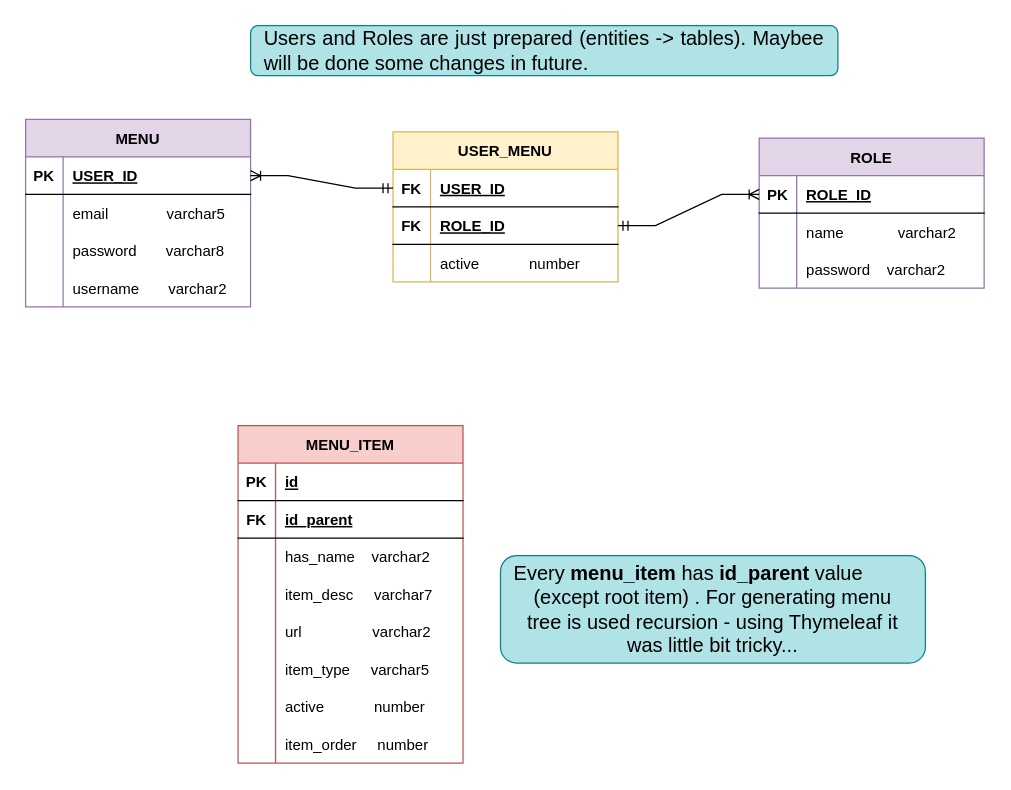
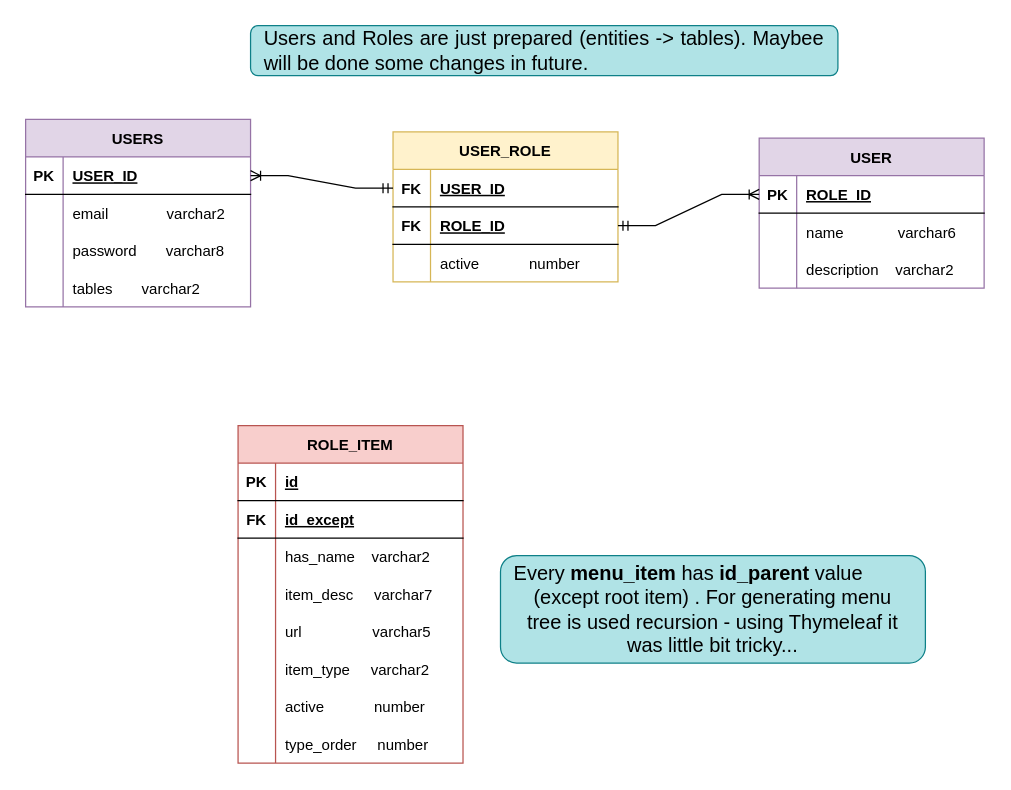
  <mxCell id="0" />
  <mxCell id="1" parent="0" />
- <mxCell id="2" value="MENU_ITEM" style="shape=table;startSize=30;container=1;collapsible=1;childLayout=tableLayout;fixedRows=1;rowLines=0;fontStyle=1;align=center;resizeLast=1;fillColor=#f8cecc;strokeColor=#b85450;" vertex="1" parent="1"><mxGeometry x="190" y="340" width="180" height="270" as="geometry" /></mxCell>
+ <mxCell id="2" value="ROLE_ITEM" style="shape=table;startSize=30;container=1;collapsible=1;childLayout=tableLayout;fixedRows=1;rowLines=0;fontStyle=1;align=center;resizeLast=1;fillColor=#f8cecc;strokeColor=#b85450;" vertex="1" parent="1"><mxGeometry x="190" y="340" width="180" height="270" as="geometry" /></mxCell>
  <mxCell id="3" value="" style="shape=tableRow;horizontal=0;startSize=0;swimlaneHead=0;swimlaneBody=0;fillColor=none;collapsible=0;dropTarget=0;points=[[0,0.5],[1,0.5]];portConstraint=eastwest;top=0;left=0;right=0;bottom=1;" vertex="1" parent="2"><mxGeometry y="30" width="180" height="30" as="geometry" /></mxCell>
  <mxCell id="4" value="PK" style="shape=partialRectangle;connectable=0;fillColor=none;top=0;left=0;bottom=0;right=0;fontStyle=1;overflow=hidden;" vertex="1" parent="3"><mxGeometry width="30" height="30" as="geometry"><mxRectangle width="30" height="30" as="alternateBounds" /></mxGeometry></mxCell>
  <mxCell id="5" value="id" style="shape=partialRectangle;connectable=0;fillColor=none;top=0;left=0;bottom=0;right=0;align=left;spacingLeft=6;fontStyle=5;overflow=hidden;" vertex="1" parent="3"><mxGeometry x="30" width="150" height="30" as="geometry"><mxRectangle width="150" height="30" as="alternateBounds" /></mxGeometry></mxCell>
  <mxCell id="6" style="shape=tableRow;horizontal=0;startSize=0;swimlaneHead=0;swimlaneBody=0;fillColor=none;collapsible=0;dropTarget=0;points=[[0,0.5],[1,0.5]];portConstraint=eastwest;top=0;left=0;right=0;bottom=1;" vertex="1" parent="2"><mxGeometry y="60" width="180" height="30" as="geometry" /></mxCell>
  <mxCell id="7" value="FK" style="shape=partialRectangle;connectable=0;fillColor=none;top=0;left=0;bottom=0;right=0;fontStyle=1;overflow=hidden;" vertex="1" parent="6"><mxGeometry width="30" height="30" as="geometry"><mxRectangle width="30" height="30" as="alternateBounds" /></mxGeometry></mxCell>
- <mxCell id="8" value="id_parent" style="shape=partialRectangle;connectable=0;fillColor=none;top=0;left=0;bottom=0;right=0;align=left;spacingLeft=6;fontStyle=5;overflow=hidden;" vertex="1" parent="6"><mxGeometry x="30" width="150" height="30" as="geometry"><mxRectangle width="150" height="30" as="alternateBounds" /></mxGeometry></mxCell>
+ <mxCell id="8" value="id_except" style="shape=partialRectangle;connectable=0;fillColor=none;top=0;left=0;bottom=0;right=0;align=left;spacingLeft=6;fontStyle=5;overflow=hidden;" vertex="1" parent="6"><mxGeometry x="30" width="150" height="30" as="geometry"><mxRectangle width="150" height="30" as="alternateBounds" /></mxGeometry></mxCell>
  <mxCell id="9" value="" style="shape=tableRow;horizontal=0;startSize=0;swimlaneHead=0;swimlaneBody=0;fillColor=none;collapsible=0;dropTarget=0;points=[[0,0.5],[1,0.5]];portConstraint=eastwest;top=0;left=0;right=0;bottom=0;" vertex="1" parent="2"><mxGeometry y="90" width="180" height="30" as="geometry" /></mxCell>
  <mxCell id="10" value="" style="shape=partialRectangle;connectable=0;fillColor=none;top=0;left=0;bottom=0;right=0;editable=1;overflow=hidden;" vertex="1" parent="9"><mxGeometry width="30" height="30" as="geometry"><mxRectangle width="30" height="30" as="alternateBounds" /></mxGeometry></mxCell>
  <mxCell id="11" value="has_name    varchar2" style="shape=partialRectangle;connectable=0;fillColor=none;top=0;left=0;bottom=0;right=0;align=left;spacingLeft=6;overflow=hidden;" vertex="1" parent="9"><mxGeometry x="30" width="150" height="30" as="geometry"><mxRectangle width="150" height="30" as="alternateBounds" /></mxGeometry></mxCell>
  <mxCell id="12" value="" style="shape=tableRow;horizontal=0;startSize=0;swimlaneHead=0;swimlaneBody=0;fillColor=none;collapsible=0;dropTarget=0;points=[[0,0.5],[1,0.5]];portConstraint=eastwest;top=0;left=0;right=0;bottom=0;" vertex="1" parent="2"><mxGeometry y="120" width="180" height="30" as="geometry" /></mxCell>
  <mxCell id="13" value="" style="shape=partialRectangle;connectable=0;fillColor=none;top=0;left=0;bottom=0;right=0;editable=1;overflow=hidden;" vertex="1" parent="12"><mxGeometry width="30" height="30" as="geometry"><mxRectangle width="30" height="30" as="alternateBounds" /></mxGeometry></mxCell>
  <mxCell id="14" value="item_desc     varchar7" style="shape=partialRectangle;connectable=0;fillColor=none;top=0;left=0;bottom=0;right=0;align=left;spacingLeft=6;overflow=hidden;" vertex="1" parent="12"><mxGeometry x="30" width="150" height="30" as="geometry"><mxRectangle width="150" height="30" as="alternateBounds" /></mxGeometry></mxCell>
  <mxCell id="15" value="" style="shape=tableRow;horizontal=0;startSize=0;swimlaneHead=0;swimlaneBody=0;fillColor=none;collapsible=0;dropTarget=0;points=[[0,0.5],[1,0.5]];portConstraint=eastwest;top=0;left=0;right=0;bottom=0;" vertex="1" parent="2"><mxGeometry y="150" width="180" height="30" as="geometry" /></mxCell>
  <mxCell id="16" value="" style="shape=partialRectangle;connectable=0;fillColor=none;top=0;left=0;bottom=0;right=0;editable=1;overflow=hidden;" vertex="1" parent="15"><mxGeometry width="30" height="30" as="geometry"><mxRectangle width="30" height="30" as="alternateBounds" /></mxGeometry></mxCell>
- <mxCell id="17" value="url                 varchar2" style="shape=partialRectangle;connectable=0;fillColor=none;top=0;left=0;bottom=0;right=0;align=left;spacingLeft=6;overflow=hidden;" vertex="1" parent="15"><mxGeometry x="30" width="150" height="30" as="geometry"><mxRectangle width="150" height="30" as="alternateBounds" /></mxGeometry></mxCell>
+ <mxCell id="17" value="url                 varchar5" style="shape=partialRectangle;connectable=0;fillColor=none;top=0;left=0;bottom=0;right=0;align=left;spacingLeft=6;overflow=hidden;" vertex="1" parent="15"><mxGeometry x="30" width="150" height="30" as="geometry"><mxRectangle width="150" height="30" as="alternateBounds" /></mxGeometry></mxCell>
  <mxCell id="18" style="shape=tableRow;horizontal=0;startSize=0;swimlaneHead=0;swimlaneBody=0;fillColor=none;collapsible=0;dropTarget=0;points=[[0,0.5],[1,0.5]];portConstraint=eastwest;top=0;left=0;right=0;bottom=0;" vertex="1" parent="2"><mxGeometry y="180" width="180" height="30" as="geometry" /></mxCell>
  <mxCell id="19" style="shape=partialRectangle;connectable=0;fillColor=none;top=0;left=0;bottom=0;right=0;editable=1;overflow=hidden;" vertex="1" parent="18"><mxGeometry width="30" height="30" as="geometry"><mxRectangle width="30" height="30" as="alternateBounds" /></mxGeometry></mxCell>
- <mxCell id="20" value="item_type     varchar5" style="shape=partialRectangle;connectable=0;fillColor=none;top=0;left=0;bottom=0;right=0;align=left;spacingLeft=6;overflow=hidden;" vertex="1" parent="18"><mxGeometry x="30" width="150" height="30" as="geometry"><mxRectangle width="150" height="30" as="alternateBounds" /></mxGeometry></mxCell>
+ <mxCell id="20" value="item_type     varchar2" style="shape=partialRectangle;connectable=0;fillColor=none;top=0;left=0;bottom=0;right=0;align=left;spacingLeft=6;overflow=hidden;" vertex="1" parent="18"><mxGeometry x="30" width="150" height="30" as="geometry"><mxRectangle width="150" height="30" as="alternateBounds" /></mxGeometry></mxCell>
  <mxCell id="21" style="shape=tableRow;horizontal=0;startSize=0;swimlaneHead=0;swimlaneBody=0;fillColor=none;collapsible=0;dropTarget=0;points=[[0,0.5],[1,0.5]];portConstraint=eastwest;top=0;left=0;right=0;bottom=0;" vertex="1" parent="2"><mxGeometry y="210" width="180" height="30" as="geometry" /></mxCell>
  <mxCell id="22" style="shape=partialRectangle;connectable=0;fillColor=none;top=0;left=0;bottom=0;right=0;editable=1;overflow=hidden;" vertex="1" parent="21"><mxGeometry width="30" height="30" as="geometry"><mxRectangle width="30" height="30" as="alternateBounds" /></mxGeometry></mxCell>
  <mxCell id="23" value="active            number" style="shape=partialRectangle;connectable=0;fillColor=none;top=0;left=0;bottom=0;right=0;align=left;spacingLeft=6;overflow=hidden;" vertex="1" parent="21"><mxGeometry x="30" width="150" height="30" as="geometry"><mxRectangle width="150" height="30" as="alternateBounds" /></mxGeometry></mxCell>
  <mxCell id="24" style="shape=tableRow;horizontal=0;startSize=0;swimlaneHead=0;swimlaneBody=0;fillColor=none;collapsible=0;dropTarget=0;points=[[0,0.5],[1,0.5]];portConstraint=eastwest;top=0;left=0;right=0;bottom=0;" vertex="1" parent="2"><mxGeometry y="240" width="180" height="30" as="geometry" /></mxCell>
  <mxCell id="25" style="shape=partialRectangle;connectable=0;fillColor=none;top=0;left=0;bottom=0;right=0;editable=1;overflow=hidden;" vertex="1" parent="24"><mxGeometry width="30" height="30" as="geometry"><mxRectangle width="30" height="30" as="alternateBounds" /></mxGeometry></mxCell>
- <mxCell id="26" value="item_order     number" style="shape=partialRectangle;connectable=0;fillColor=none;top=0;left=0;bottom=0;right=0;align=left;spacingLeft=6;overflow=hidden;" vertex="1" parent="24"><mxGeometry x="30" width="150" height="30" as="geometry"><mxRectangle width="150" height="30" as="alternateBounds" /></mxGeometry></mxCell>
- <mxCell id="27" value="MENU" style="shape=table;startSize=30;container=1;collapsible=1;childLayout=tableLayout;fixedRows=1;rowLines=0;fontStyle=1;align=center;resizeLast=1;fillColor=#e1d5e7;strokeColor=#9673a6;" vertex="1" parent="1"><mxGeometry x="20" y="95" width="180" height="150" as="geometry" /></mxCell>
+ <mxCell id="26" value="type_order     number" style="shape=partialRectangle;connectable=0;fillColor=none;top=0;left=0;bottom=0;right=0;align=left;spacingLeft=6;overflow=hidden;" vertex="1" parent="24"><mxGeometry x="30" width="150" height="30" as="geometry"><mxRectangle width="150" height="30" as="alternateBounds" /></mxGeometry></mxCell>
+ <mxCell id="27" value="USERS" style="shape=table;startSize=30;container=1;collapsible=1;childLayout=tableLayout;fixedRows=1;rowLines=0;fontStyle=1;align=center;resizeLast=1;fillColor=#e1d5e7;strokeColor=#9673a6;" vertex="1" parent="1"><mxGeometry x="20" y="95" width="180" height="150" as="geometry" /></mxCell>
  <mxCell id="28" value="" style="shape=tableRow;horizontal=0;startSize=0;swimlaneHead=0;swimlaneBody=0;fillColor=none;collapsible=0;dropTarget=0;points=[[0,0.5],[1,0.5]];portConstraint=eastwest;top=0;left=0;right=0;bottom=1;" vertex="1" parent="27"><mxGeometry y="30" width="180" height="30" as="geometry" /></mxCell>
  <mxCell id="29" value="PK" style="shape=partialRectangle;connectable=0;fillColor=none;top=0;left=0;bottom=0;right=0;fontStyle=1;overflow=hidden;" vertex="1" parent="28"><mxGeometry width="30" height="30" as="geometry"><mxRectangle width="30" height="30" as="alternateBounds" /></mxGeometry></mxCell>
  <mxCell id="30" value="USER_ID" style="shape=partialRectangle;connectable=0;fillColor=none;top=0;left=0;bottom=0;right=0;align=left;spacingLeft=6;fontStyle=5;overflow=hidden;" vertex="1" parent="28"><mxGeometry x="30" width="150" height="30" as="geometry"><mxRectangle width="150" height="30" as="alternateBounds" /></mxGeometry></mxCell>
  <mxCell id="31" value="" style="shape=tableRow;horizontal=0;startSize=0;swimlaneHead=0;swimlaneBody=0;fillColor=none;collapsible=0;dropTarget=0;points=[[0,0.5],[1,0.5]];portConstraint=eastwest;top=0;left=0;right=0;bottom=0;" vertex="1" parent="27"><mxGeometry y="60" width="180" height="30" as="geometry" /></mxCell>
  <mxCell id="32" value="" style="shape=partialRectangle;connectable=0;fillColor=none;top=0;left=0;bottom=0;right=0;editable=1;overflow=hidden;" vertex="1" parent="31"><mxGeometry width="30" height="30" as="geometry"><mxRectangle width="30" height="30" as="alternateBounds" /></mxGeometry></mxCell>
- <mxCell id="33" value="email              varchar5" style="shape=partialRectangle;connectable=0;fillColor=none;top=0;left=0;bottom=0;right=0;align=left;spacingLeft=6;overflow=hidden;" vertex="1" parent="31"><mxGeometry x="30" width="150" height="30" as="geometry"><mxRectangle width="150" height="30" as="alternateBounds" /></mxGeometry></mxCell>
+ <mxCell id="33" value="email              varchar2" style="shape=partialRectangle;connectable=0;fillColor=none;top=0;left=0;bottom=0;right=0;align=left;spacingLeft=6;overflow=hidden;" vertex="1" parent="31"><mxGeometry x="30" width="150" height="30" as="geometry"><mxRectangle width="150" height="30" as="alternateBounds" /></mxGeometry></mxCell>
  <mxCell id="34" value="" style="shape=tableRow;horizontal=0;startSize=0;swimlaneHead=0;swimlaneBody=0;fillColor=none;collapsible=0;dropTarget=0;points=[[0,0.5],[1,0.5]];portConstraint=eastwest;top=0;left=0;right=0;bottom=0;" vertex="1" parent="27"><mxGeometry y="90" width="180" height="30" as="geometry" /></mxCell>
  <mxCell id="35" value="" style="shape=partialRectangle;connectable=0;fillColor=none;top=0;left=0;bottom=0;right=0;editable=1;overflow=hidden;" vertex="1" parent="34"><mxGeometry width="30" height="30" as="geometry"><mxRectangle width="30" height="30" as="alternateBounds" /></mxGeometry></mxCell>
  <mxCell id="36" value="password       varchar8" style="shape=partialRectangle;connectable=0;fillColor=none;top=0;left=0;bottom=0;right=0;align=left;spacingLeft=6;overflow=hidden;" vertex="1" parent="34"><mxGeometry x="30" width="150" height="30" as="geometry"><mxRectangle width="150" height="30" as="alternateBounds" /></mxGeometry></mxCell>
  <mxCell id="37" value="" style="shape=tableRow;horizontal=0;startSize=0;swimlaneHead=0;swimlaneBody=0;fillColor=none;collapsible=0;dropTarget=0;points=[[0,0.5],[1,0.5]];portConstraint=eastwest;top=0;left=0;right=0;bottom=0;" vertex="1" parent="27"><mxGeometry y="120" width="180" height="30" as="geometry" /></mxCell>
  <mxCell id="38" value="" style="shape=partialRectangle;connectable=0;fillColor=none;top=0;left=0;bottom=0;right=0;editable=1;overflow=hidden;" vertex="1" parent="37"><mxGeometry width="30" height="30" as="geometry"><mxRectangle width="30" height="30" as="alternateBounds" /></mxGeometry></mxCell>
- <mxCell id="39" value="username       varchar2" style="shape=partialRectangle;connectable=0;fillColor=none;top=0;left=0;bottom=0;right=0;align=left;spacingLeft=6;overflow=hidden;" vertex="1" parent="37"><mxGeometry x="30" width="150" height="30" as="geometry"><mxRectangle width="150" height="30" as="alternateBounds" /></mxGeometry></mxCell>
- <mxCell id="40" value="ROLE" style="shape=table;startSize=30;container=1;collapsible=1;childLayout=tableLayout;fixedRows=1;rowLines=0;fontStyle=1;align=center;resizeLast=1;fillColor=#e1d5e7;strokeColor=#9673a6;" vertex="1" parent="1"><mxGeometry x="607" y="110" width="180" height="120" as="geometry" /></mxCell>
+ <mxCell id="39" value="tables       varchar2" style="shape=partialRectangle;connectable=0;fillColor=none;top=0;left=0;bottom=0;right=0;align=left;spacingLeft=6;overflow=hidden;" vertex="1" parent="37"><mxGeometry x="30" width="150" height="30" as="geometry"><mxRectangle width="150" height="30" as="alternateBounds" /></mxGeometry></mxCell>
+ <mxCell id="40" value="USER" style="shape=table;startSize=30;container=1;collapsible=1;childLayout=tableLayout;fixedRows=1;rowLines=0;fontStyle=1;align=center;resizeLast=1;fillColor=#e1d5e7;strokeColor=#9673a6;" vertex="1" parent="1"><mxGeometry x="607" y="110" width="180" height="120" as="geometry" /></mxCell>
  <mxCell id="41" value="" style="shape=tableRow;horizontal=0;startSize=0;swimlaneHead=0;swimlaneBody=0;fillColor=none;collapsible=0;dropTarget=0;points=[[0,0.5],[1,0.5]];portConstraint=eastwest;top=0;left=0;right=0;bottom=1;" vertex="1" parent="40"><mxGeometry y="30" width="180" height="30" as="geometry" /></mxCell>
  <mxCell id="42" value="PK" style="shape=partialRectangle;connectable=0;fillColor=none;top=0;left=0;bottom=0;right=0;fontStyle=1;overflow=hidden;" vertex="1" parent="41"><mxGeometry width="30" height="30" as="geometry"><mxRectangle width="30" height="30" as="alternateBounds" /></mxGeometry></mxCell>
  <mxCell id="43" value="ROLE_ID" style="shape=partialRectangle;connectable=0;fillColor=none;top=0;left=0;bottom=0;right=0;align=left;spacingLeft=6;fontStyle=5;overflow=hidden;" vertex="1" parent="41"><mxGeometry x="30" width="150" height="30" as="geometry"><mxRectangle width="150" height="30" as="alternateBounds" /></mxGeometry></mxCell>
  <mxCell id="44" value="" style="shape=tableRow;horizontal=0;startSize=0;swimlaneHead=0;swimlaneBody=0;fillColor=none;collapsible=0;dropTarget=0;points=[[0,0.5],[1,0.5]];portConstraint=eastwest;top=0;left=0;right=0;bottom=0;" vertex="1" parent="40"><mxGeometry y="60" width="180" height="30" as="geometry" /></mxCell>
  <mxCell id="45" value="" style="shape=partialRectangle;connectable=0;fillColor=none;top=0;left=0;bottom=0;right=0;editable=1;overflow=hidden;" vertex="1" parent="44"><mxGeometry width="30" height="30" as="geometry"><mxRectangle width="30" height="30" as="alternateBounds" /></mxGeometry></mxCell>
- <mxCell id="46" value="name             varchar2" style="shape=partialRectangle;connectable=0;fillColor=none;top=0;left=0;bottom=0;right=0;align=left;spacingLeft=6;overflow=hidden;" vertex="1" parent="44"><mxGeometry x="30" width="150" height="30" as="geometry"><mxRectangle width="150" height="30" as="alternateBounds" /></mxGeometry></mxCell>
+ <mxCell id="46" value="name             varchar6" style="shape=partialRectangle;connectable=0;fillColor=none;top=0;left=0;bottom=0;right=0;align=left;spacingLeft=6;overflow=hidden;" vertex="1" parent="44"><mxGeometry x="30" width="150" height="30" as="geometry"><mxRectangle width="150" height="30" as="alternateBounds" /></mxGeometry></mxCell>
  <mxCell id="47" value="" style="shape=tableRow;horizontal=0;startSize=0;swimlaneHead=0;swimlaneBody=0;fillColor=none;collapsible=0;dropTarget=0;points=[[0,0.5],[1,0.5]];portConstraint=eastwest;top=0;left=0;right=0;bottom=0;" vertex="1" parent="40"><mxGeometry y="90" width="180" height="30" as="geometry" /></mxCell>
  <mxCell id="48" value="" style="shape=partialRectangle;connectable=0;fillColor=none;top=0;left=0;bottom=0;right=0;editable=1;overflow=hidden;" vertex="1" parent="47"><mxGeometry width="30" height="30" as="geometry"><mxRectangle width="30" height="30" as="alternateBounds" /></mxGeometry></mxCell>
- <mxCell id="49" value="password    varchar2" style="shape=partialRectangle;connectable=0;fillColor=none;top=0;left=0;bottom=0;right=0;align=left;spacingLeft=6;overflow=hidden;" vertex="1" parent="47"><mxGeometry x="30" width="150" height="30" as="geometry"><mxRectangle width="150" height="30" as="alternateBounds" /></mxGeometry></mxCell>
- <mxCell id="50" value="USER_MENU" style="shape=table;startSize=30;container=1;collapsible=1;childLayout=tableLayout;fixedRows=1;rowLines=0;fontStyle=1;align=center;resizeLast=1;fillColor=#fff2cc;strokeColor=#d6b656;" vertex="1" parent="1"><mxGeometry x="314" y="105" width="180" height="120" as="geometry" /></mxCell>
+ <mxCell id="49" value="description    varchar2" style="shape=partialRectangle;connectable=0;fillColor=none;top=0;left=0;bottom=0;right=0;align=left;spacingLeft=6;overflow=hidden;" vertex="1" parent="47"><mxGeometry x="30" width="150" height="30" as="geometry"><mxRectangle width="150" height="30" as="alternateBounds" /></mxGeometry></mxCell>
+ <mxCell id="50" value="USER_ROLE" style="shape=table;startSize=30;container=1;collapsible=1;childLayout=tableLayout;fixedRows=1;rowLines=0;fontStyle=1;align=center;resizeLast=1;fillColor=#fff2cc;strokeColor=#d6b656;" vertex="1" parent="1"><mxGeometry x="314" y="105" width="180" height="120" as="geometry" /></mxCell>
  <mxCell id="51" value="" style="shape=tableRow;horizontal=0;startSize=0;swimlaneHead=0;swimlaneBody=0;fillColor=none;collapsible=0;dropTarget=0;points=[[0,0.5],[1,0.5]];portConstraint=eastwest;top=0;left=0;right=0;bottom=1;" vertex="1" parent="50"><mxGeometry y="30" width="180" height="30" as="geometry" /></mxCell>
  <mxCell id="52" value="FK" style="shape=partialRectangle;connectable=0;fillColor=none;top=0;left=0;bottom=0;right=0;fontStyle=1;overflow=hidden;" vertex="1" parent="51"><mxGeometry width="30" height="30" as="geometry"><mxRectangle width="30" height="30" as="alternateBounds" /></mxGeometry></mxCell>
  <mxCell id="53" value="USER_ID" style="shape=partialRectangle;connectable=0;fillColor=none;top=0;left=0;bottom=0;right=0;align=left;spacingLeft=6;fontStyle=5;overflow=hidden;" vertex="1" parent="51"><mxGeometry x="30" width="150" height="30" as="geometry"><mxRectangle width="150" height="30" as="alternateBounds" /></mxGeometry></mxCell>
  <mxCell id="54" style="shape=tableRow;horizontal=0;startSize=0;swimlaneHead=0;swimlaneBody=0;fillColor=none;collapsible=0;dropTarget=0;points=[[0,0.5],[1,0.5]];portConstraint=eastwest;top=0;left=0;right=0;bottom=1;" vertex="1" parent="50"><mxGeometry y="60" width="180" height="30" as="geometry" /></mxCell>
  <mxCell id="55" value="FK" style="shape=partialRectangle;connectable=0;fillColor=none;top=0;left=0;bottom=0;right=0;fontStyle=1;overflow=hidden;" vertex="1" parent="54"><mxGeometry width="30" height="30" as="geometry"><mxRectangle width="30" height="30" as="alternateBounds" /></mxGeometry></mxCell>
  <mxCell id="56" value="ROLE_ID" style="shape=partialRectangle;connectable=0;fillColor=none;top=0;left=0;bottom=0;right=0;align=left;spacingLeft=6;fontStyle=5;overflow=hidden;" vertex="1" parent="54"><mxGeometry x="30" width="150" height="30" as="geometry"><mxRectangle width="150" height="30" as="alternateBounds" /></mxGeometry></mxCell>
  <mxCell id="57" value="" style="shape=tableRow;horizontal=0;startSize=0;swimlaneHead=0;swimlaneBody=0;fillColor=none;collapsible=0;dropTarget=0;points=[[0,0.5],[1,0.5]];portConstraint=eastwest;top=0;left=0;right=0;bottom=0;" vertex="1" parent="50"><mxGeometry y="90" width="180" height="30" as="geometry" /></mxCell>
  <mxCell id="58" value="" style="shape=partialRectangle;connectable=0;fillColor=none;top=0;left=0;bottom=0;right=0;editable=1;overflow=hidden;" vertex="1" parent="57"><mxGeometry width="30" height="30" as="geometry"><mxRectangle width="30" height="30" as="alternateBounds" /></mxGeometry></mxCell>
  <mxCell id="59" value="active            number" style="shape=partialRectangle;connectable=0;fillColor=none;top=0;left=0;bottom=0;right=0;align=left;spacingLeft=6;overflow=hidden;" vertex="1" parent="57"><mxGeometry x="30" width="150" height="30" as="geometry"><mxRectangle width="150" height="30" as="alternateBounds" /></mxGeometry></mxCell>
  <mxCell id="60" value="" style="edgeStyle=entityRelationEdgeStyle;fontSize=12;html=1;endArrow=ERoneToMany;startArrow=ERmandOne;rounded=0;entryX=0;entryY=0.5;entryDx=0;entryDy=0;" edge="1" parent="1" source="54" target="41"><mxGeometry width="100" height="100" relative="1" as="geometry"><mxPoint x="350" y="415" as="sourcePoint" /><mxPoint x="600" y="155" as="targetPoint" /></mxGeometry></mxCell>
  <mxCell id="61" value="" style="edgeStyle=entityRelationEdgeStyle;fontSize=12;html=1;endArrow=ERoneToMany;startArrow=ERmandOne;rounded=0;" edge="1" parent="1" source="51" target="28"><mxGeometry width="100" height="100" relative="1" as="geometry"><mxPoint x="280" y="245" as="sourcePoint" /><mxPoint x="617" y="165" as="targetPoint" /></mxGeometry></mxCell>
  <mxCell id="62" value="&lt;div style=&quot;text-align: justify;&quot;&gt;Users and Roles are just prepared (entities -&amp;gt; tables). Maybee will be done some changes in future.&lt;/div&gt;" style="rounded=1;whiteSpace=wrap;html=1;fontSize=16;fillColor=#b0e3e6;strokeColor=#0e8088;spacingLeft=10;spacingRight=10;" vertex="1" parent="1"><mxGeometry x="200" y="20" width="470" height="40" as="geometry" /></mxCell>
  <mxCell id="63" value="&lt;div style=&quot;text-align: justify;&quot;&gt;Every &lt;b&gt;menu_item&lt;/b&gt; has &lt;b&gt;id_parent &lt;/b&gt;value&amp;nbsp;&lt;/div&gt;(except root item)&amp;nbsp;&lt;span style=&quot;text-align: justify; background-color: initial;&quot;&gt;. For generating menu tree is used recursion - using Thymeleaf it was little bit tricky...&lt;/span&gt;" style="rounded=1;whiteSpace=wrap;html=1;fontSize=16;fillColor=#b0e3e6;strokeColor=#0e8088;spacingLeft=10;spacingRight=10;" vertex="1" parent="1"><mxGeometry x="400" y="444" width="340" height="86" as="geometry" /></mxCell>
